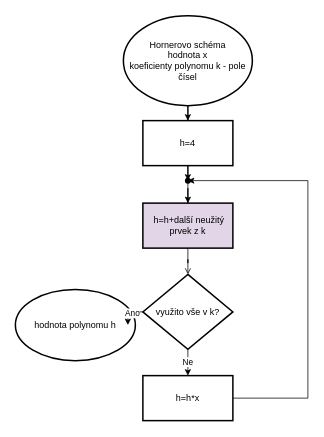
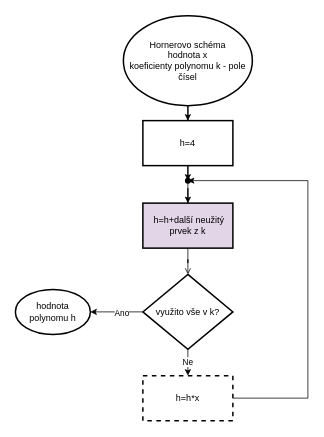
  <mxCell id="0" />
  <mxCell id="1" parent="0" />
  <mxCell id="2" value="" style="edgeStyle=orthogonalEdgeStyle;rounded=0;orthogonalLoop=1;jettySize=auto;html=1;" edge="1" parent="1" source="3" target="6"><mxGeometry relative="1" as="geometry" /></mxCell>
  <mxCell id="3" value="&lt;div&gt;Hornerovo schéma&lt;/div&gt;&lt;div&gt;hodnota x&lt;/div&gt;&lt;div&gt;koeficienty polynomu k - pole čísel&lt;br&gt;&lt;/div&gt;" style="strokeWidth=2;html=1;shape=mxgraph.flowchart.start_1;whiteSpace=wrap;" vertex="1" parent="1"><mxGeometry x="164" y="20" width="172" height="120" as="geometry" /></mxCell>
- <mxCell id="4" value="hodnota polynomu h" style="strokeWidth=2;html=1;shape=mxgraph.flowchart.start_1;whiteSpace=wrap;" vertex="1" parent="1"><mxGeometry x="20" y="385" width="160" height="95" as="geometry" /></mxCell>
+ <mxCell id="4" value="hodnota polynomu h" style="strokeWidth=2;html=1;shape=mxgraph.flowchart.start_1;whiteSpace=wrap;" vertex="1" parent="1"><mxGeometry x="20" y="385" width="100" height="60" as="geometry" /></mxCell>
  <mxCell id="5" value="" style="edgeStyle=orthogonalEdgeStyle;rounded=0;orthogonalLoop=1;jettySize=auto;html=1;entryX=0.5;entryY=1;entryDx=0;entryDy=0;entryPerimeter=0;" edge="1" parent="1" source="6" target="12"><mxGeometry relative="1" as="geometry"><mxPoint x="250" y="320" as="targetPoint" /></mxGeometry></mxCell>
  <mxCell id="6" value="h=4" style="whiteSpace=wrap;html=1;strokeWidth=2;" vertex="1" parent="1"><mxGeometry x="190" y="160" width="120" height="60" as="geometry" /></mxCell>
  <mxCell id="7" value="" style="edgeStyle=orthogonalEdgeStyle;rounded=0;orthogonalLoop=1;jettySize=auto;html=1;endArrow=open;" edge="1" parent="1" source="8" target="16"><mxGeometry relative="1" as="geometry" /></mxCell>
  <mxCell id="8" value="&amp;nbsp;h=h+další neužitý prvek z k" style="whiteSpace=wrap;html=1;strokeWidth=2;fillColor=#e1d5e7;" vertex="1" parent="1"><mxGeometry x="190" y="270" width="120" height="60" as="geometry" /></mxCell>
  <mxCell id="9" style="edgeStyle=orthogonalEdgeStyle;rounded=0;orthogonalLoop=1;jettySize=auto;html=1;entryX=0.715;entryY=0.559;entryDx=0;entryDy=0;entryPerimeter=0;exitX=1;exitY=0.5;exitDx=0;exitDy=0;" edge="1" parent="1" source="10" target="12"><mxGeometry relative="1" as="geometry"><mxPoint x="410" y="380" as="targetPoint" /><Array as="points"><mxPoint x="410" y="530" /><mxPoint x="410" y="240" /></Array></mxGeometry></mxCell>
- <mxCell id="10" value="h=h*x" style="whiteSpace=wrap;html=1;strokeWidth=2;" vertex="1" parent="1"><mxGeometry x="190" y="500" width="120" height="60" as="geometry" /></mxCell>
+ <mxCell id="10" value="h=h*x" style="whiteSpace=wrap;html=1;strokeWidth=2;dashed=1;" vertex="1" parent="1"><mxGeometry x="190" y="500" width="120" height="60" as="geometry" /></mxCell>
  <mxCell id="11" style="edgeStyle=orthogonalEdgeStyle;rounded=0;orthogonalLoop=1;jettySize=auto;html=1;" edge="1" parent="1" source="12" target="8"><mxGeometry relative="1" as="geometry" /></mxCell>
  <mxCell id="12" value="" style="shape=waypoint;sketch=0;size=6;pointerEvents=1;points=[];fillColor=default;resizable=0;rotatable=0;perimeter=centerPerimeter;snapToPoint=1;strokeWidth=2;" vertex="1" parent="1"><mxGeometry x="240" y="230" width="20" height="20" as="geometry" /></mxCell>
  <mxCell id="13" value="Ne" style="edgeStyle=orthogonalEdgeStyle;rounded=0;orthogonalLoop=1;jettySize=auto;html=1;" edge="1" parent="1" source="16" target="10"><mxGeometry relative="1" as="geometry" /></mxCell>
  <mxCell id="14" value="" style="edgeStyle=orthogonalEdgeStyle;rounded=0;orthogonalLoop=1;jettySize=auto;html=1;" edge="1" parent="1" source="16" target="4"><mxGeometry relative="1" as="geometry"><mxPoint x="110" y="400" as="targetPoint" /></mxGeometry></mxCell>
  <mxCell id="15" value="&lt;div&gt;Ano&lt;/div&gt;" style="edgeLabel;html=1;align=center;verticalAlign=middle;resizable=0;points=[];" vertex="1" connectable="0" parent="14"><mxGeometry x="-0.175" y="1" relative="1" as="geometry"><mxPoint as="offset" /></mxGeometry></mxCell>
  <mxCell id="16" value="využito vše v k?" style="rhombus;whiteSpace=wrap;html=1;strokeWidth=2;" vertex="1" parent="1"><mxGeometry x="190" y="365" width="120" height="100" as="geometry" /></mxCell>
